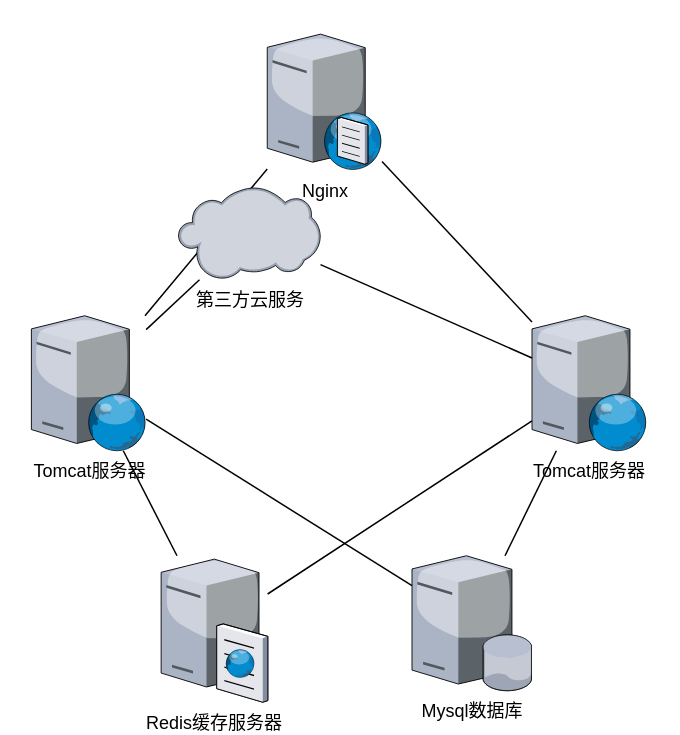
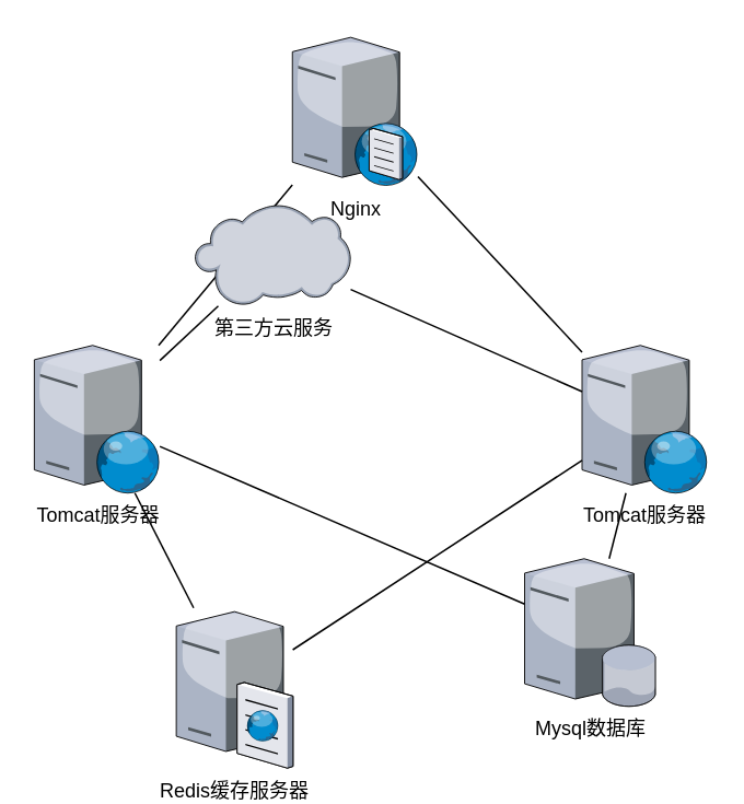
  <mxCell id="0" style=";html=1;" />
  <mxCell id="1" style=";html=1;" parent="0" />
  <mxCell id="2" value="Tomcat服务器" style="verticalLabelPosition=bottom;sketch=0;aspect=fixed;html=1;verticalAlign=top;strokeColor=none;align=center;outlineConnect=0;shape=mxgraph.citrix.web_server;" vertex="1" parent="1"><mxGeometry x="20.25" y="210" width="76.5" height="90" as="geometry" /></mxCell>
  <mxCell id="3" value="Tomcat服务器" style="verticalLabelPosition=bottom;sketch=0;aspect=fixed;html=1;verticalAlign=top;strokeColor=none;align=center;outlineConnect=0;shape=mxgraph.citrix.web_server;" vertex="1" parent="1"><mxGeometry x="354" y="210" width="76.5" height="90" as="geometry" /></mxCell>
- <mxCell id="4" value="Mysql数据库" style="verticalLabelPosition=bottom;sketch=0;aspect=fixed;html=1;verticalAlign=top;strokeColor=none;align=center;outlineConnect=0;shape=mxgraph.citrix.database_server;" vertex="1" parent="1"><mxGeometry x="274" y="370" width="80" height="90" as="geometry" /></mxCell>
+ <mxCell id="4" value="Mysql数据库" style="verticalLabelPosition=bottom;sketch=0;aspect=fixed;html=1;verticalAlign=top;strokeColor=none;align=center;outlineConnect=0;shape=mxgraph.citrix.database_server;" vertex="1" parent="1"><mxGeometry x="319" y="340" width="80" height="90" as="geometry" /></mxCell>
  <mxCell id="5" value="Redis缓存服务器" style="verticalLabelPosition=bottom;sketch=0;aspect=fixed;html=1;verticalAlign=top;strokeColor=none;align=center;outlineConnect=0;shape=mxgraph.citrix.cache_server;" vertex="1" parent="1"><mxGeometry x="106.75" y="370" width="71" height="97.5" as="geometry" /></mxCell>
  <mxCell id="6" value="Nginx" style="verticalLabelPosition=bottom;sketch=0;aspect=fixed;html=1;verticalAlign=top;strokeColor=none;align=center;outlineConnect=0;shape=mxgraph.citrix.dns_server;" vertex="1" parent="1"><mxGeometry x="177.5" y="20" width="76.5" height="92.5" as="geometry" /></mxCell>
  <mxCell id="7" value="" style="endArrow=none;html=1;rounded=0;" edge="1" parent="1" source="2" target="6"><mxGeometry width="50" height="50" relative="1" as="geometry"><mxPoint x="34" y="150" as="sourcePoint" /><mxPoint x="84" y="100" as="targetPoint" /></mxGeometry></mxCell>
  <mxCell id="8" value="" style="endArrow=none;html=1;rounded=0;" edge="1" parent="1" source="3" target="6"><mxGeometry width="50" height="50" relative="1" as="geometry"><mxPoint x="284" y="170" as="sourcePoint" /><mxPoint x="334" y="120" as="targetPoint" /></mxGeometry></mxCell>
  <mxCell id="9" value="" style="endArrow=none;html=1;rounded=0;" edge="1" parent="1" source="5" target="2"><mxGeometry width="50" height="50" relative="1" as="geometry"><mxPoint x="-106" y="340" as="sourcePoint" /><mxPoint x="-56" y="290" as="targetPoint" /></mxGeometry></mxCell>
  <mxCell id="10" value="" style="endArrow=none;html=1;rounded=0;" edge="1" parent="1" source="4" target="2"><mxGeometry width="50" height="50" relative="1" as="geometry"><mxPoint x="184" y="410" as="sourcePoint" /><mxPoint x="234" y="360" as="targetPoint" /></mxGeometry></mxCell>
  <mxCell id="11" value="" style="endArrow=none;html=1;rounded=0;" edge="1" parent="1" source="5" target="3"><mxGeometry width="50" height="50" relative="1" as="geometry"><mxPoint x="-56" y="380" as="sourcePoint" /><mxPoint x="-6" y="330" as="targetPoint" /></mxGeometry></mxCell>
  <mxCell id="12" value="" style="endArrow=none;html=1;rounded=0;" edge="1" parent="1" source="4" target="3"><mxGeometry width="50" height="50" relative="1" as="geometry"><mxPoint x="224" y="470" as="sourcePoint" /><mxPoint x="274" y="420" as="targetPoint" /></mxGeometry></mxCell>
  <mxCell id="13" value="第三方云服务" style="verticalLabelPosition=bottom;sketch=0;aspect=fixed;html=1;verticalAlign=top;strokeColor=none;align=center;outlineConnect=0;shape=mxgraph.citrix.cloud;" vertex="1" parent="1"><mxGeometry x="118" y="124" width="95" height="62" as="geometry" /></mxCell>
  <mxCell id="14" value="" style="endArrow=none;html=1;rounded=0;" edge="1" parent="1" source="2" target="13"><mxGeometry width="50" height="50" relative="1" as="geometry"><mxPoint x="-126" y="210" as="sourcePoint" /><mxPoint x="-76" y="160" as="targetPoint" /></mxGeometry></mxCell>
  <mxCell id="15" value="" style="endArrow=none;html=1;rounded=0;" edge="1" parent="1" source="13" target="3"><mxGeometry width="50" height="50" relative="1" as="geometry"><mxPoint x="-56" y="220" as="sourcePoint" /><mxPoint x="-6" y="170" as="targetPoint" /></mxGeometry></mxCell>
